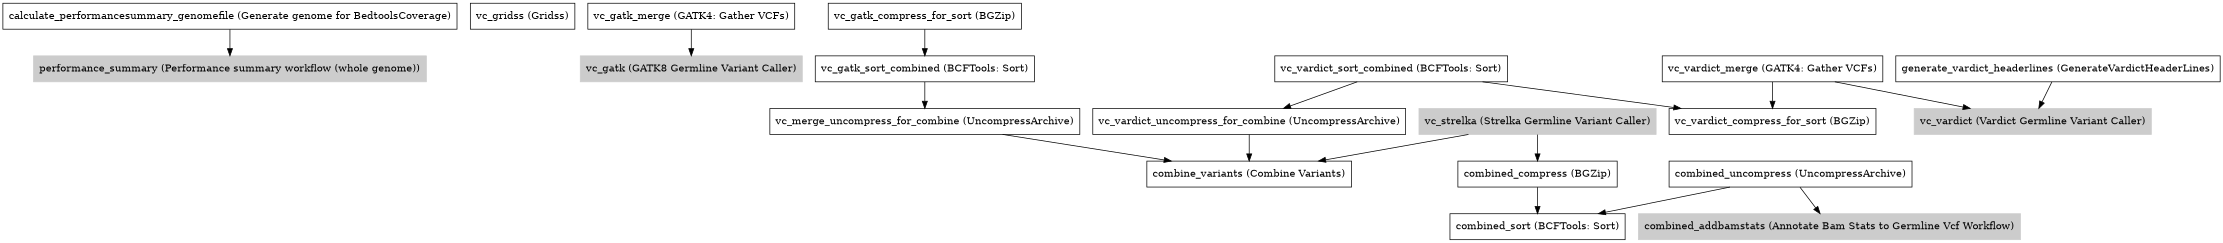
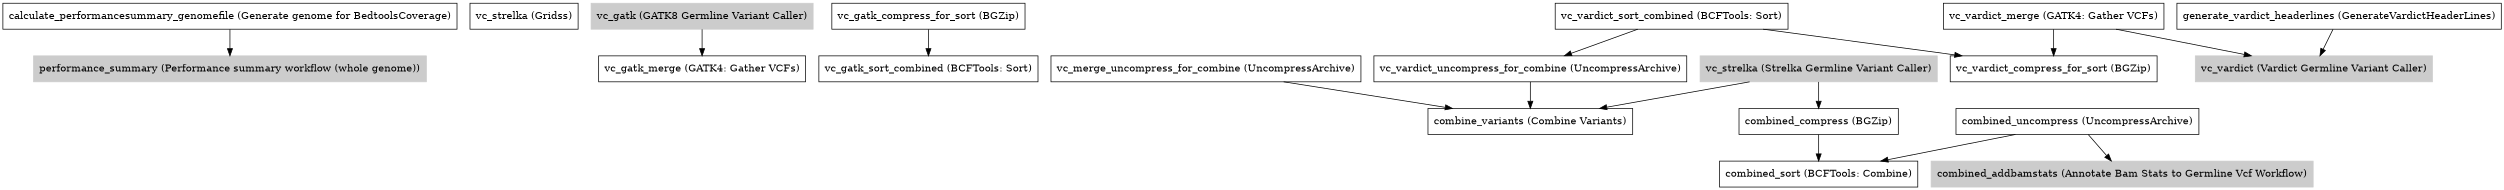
  digraph {
    node [shape=record]
    n1 [label="calculate_performancesummary_genomefile (Generate genome for BedtoolsCoverage)"]
    n2 [color=grey80 label="performance_summary (Performance summary workflow (whole genome))" style=filled]
-   n3 [label="vc_gridss (Gridss)"]
+   n3 [label="vc_strelka (Gridss)"]
    n4 [color=grey80 label="vc_gatk (GATK8 Germline Variant Caller)" style=filled]
    n5 [label="vc_gatk_merge (GATK4: Gather VCFs)"]
    n6 [label="vc_gatk_compress_for_sort (BGZip)"]
    n7 [label="vc_gatk_sort_combined (BCFTools: Sort)"]
    n8 [label="vc_merge_uncompress_for_combine (UncompressArchive)"]
    n9 [label="combine_variants (Combine Variants)"]
    n10 [color=grey80 label="vc_strelka (Strelka Germline Variant Caller)" style=filled]
    n11 [label="combined_compress (BGZip)"]
    n12 [label="generate_vardict_headerlines (GenerateVardictHeaderLines)"]
    n13 [color=grey80 label="vc_vardict (Vardict Germline Variant Caller)" style=filled]
    n14 [label="vc_vardict_merge (GATK4: Gather VCFs)"]
    n15 [label="vc_vardict_compress_for_sort (BGZip)"]
    n16 [label="vc_vardict_sort_combined (BCFTools: Sort)"]
    n17 [label="vc_vardict_uncompress_for_combine (UncompressArchive)"]
-   n18 [label="combined_sort (BCFTools: Sort)"]
+   n18 [label="combined_sort (BCFTools: Combine)"]
    n19 [label="combined_uncompress (UncompressArchive)"]
    n20 [color=grey80 label="combined_addbamstats (Annotate Bam Stats to Germline Vcf Workflow)" style=filled]
    n1 -> n2
-   n5 -> n4
+   n4 -> n5
    n6 -> n7
-   n7 -> n8
    n8 -> n9
    n10 -> n9
    n10 -> n11
    n11 -> n18
    n12 -> n13
    n14 -> n13
    n14 -> n15
    n16 -> n15
    n16 -> n17
    n17 -> n9
    n19 -> n18
    n19 -> n20
  }
